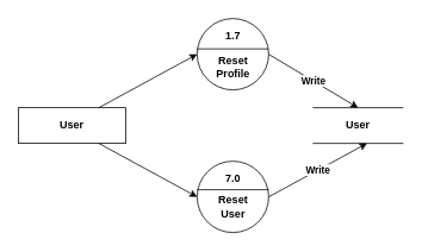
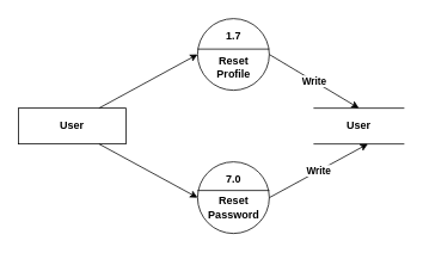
  <mxCell id="0" />
  <mxCell id="1" parent="0" />
  <mxCell id="2" value="&lt;b&gt;User&lt;/b&gt;" style="rounded=0;whiteSpace=wrap;html=1;" parent="1" vertex="1"><mxGeometry x="20" y="120" width="120" height="40" as="geometry" /></mxCell>
  <mxCell id="3" value="" style="ellipse;whiteSpace=wrap;html=1;aspect=fixed;" parent="1" vertex="1"><mxGeometry x="220" y="20" width="80" height="80" as="geometry" /></mxCell>
  <mxCell id="4" value="" style="endArrow=none;html=1;rounded=0;exitX=0;exitY=0.5;exitDx=0;exitDy=0;entryX=1;entryY=0.5;entryDx=0;entryDy=0;" parent="1" edge="1"><mxGeometry width="50" height="50" relative="1" as="geometry"><mxPoint x="220" y="54" as="sourcePoint" /><mxPoint x="300" y="54" as="targetPoint" /></mxGeometry></mxCell>
  <mxCell id="5" value="" style="ellipse;whiteSpace=wrap;html=1;aspect=fixed;" parent="1" vertex="1"><mxGeometry x="220" y="180" width="80" height="80" as="geometry" /></mxCell>
  <mxCell id="6" value="" style="endArrow=none;html=1;rounded=0;exitX=0;exitY=0.5;exitDx=0;exitDy=0;entryX=1;entryY=0.5;entryDx=0;entryDy=0;" parent="1" edge="1"><mxGeometry width="50" height="50" relative="1" as="geometry"><mxPoint x="220" y="212" as="sourcePoint" /><mxPoint x="300" y="212" as="targetPoint" /></mxGeometry></mxCell>
  <mxCell id="7" value="&lt;b&gt;User&lt;/b&gt;" style="shape=partialRectangle;whiteSpace=wrap;html=1;left=0;right=0;fillColor=none;" parent="1" vertex="1"><mxGeometry x="350" y="120" width="100" height="40" as="geometry" /></mxCell>
  <mxCell id="8" style="rounded=0;orthogonalLoop=1;jettySize=auto;html=1;exitX=0.75;exitY=0;exitDx=0;exitDy=0;entryX=0;entryY=0.5;entryDx=0;entryDy=0;" parent="1" source="2" target="3" edge="1"><mxGeometry relative="1" as="geometry"><mxPoint x="205" y="120" as="targetPoint" /><mxPoint x="138.284" y="111.716" as="sourcePoint" /></mxGeometry></mxCell>
  <mxCell id="9" style="rounded=0;orthogonalLoop=1;jettySize=auto;html=1;exitX=0.75;exitY=1;exitDx=0;exitDy=0;" parent="1" source="2" edge="1"><mxGeometry relative="1" as="geometry"><mxPoint x="220" y="220" as="targetPoint" /><mxPoint x="138.284" y="168.284" as="sourcePoint" /></mxGeometry></mxCell>
  <mxCell id="10" value="&lt;b&gt;Reset&lt;br&gt;Profile&lt;br&gt;&lt;/b&gt;" style="text;html=1;resizable=0;autosize=1;align=center;verticalAlign=middle;points=[];fillColor=none;strokeColor=none;rounded=0;" parent="1" vertex="1"><mxGeometry x="230" y="59" width="60" height="30" as="geometry" /></mxCell>
- <mxCell id="11" value="&lt;b&gt;Reset&lt;br&gt;User&lt;br&gt;&lt;/b&gt;" style="text;html=1;resizable=0;autosize=1;align=center;verticalAlign=middle;points=[];fillColor=none;strokeColor=none;rounded=0;" parent="1" vertex="1"><mxGeometry x="225" y="216" width="70" height="30" as="geometry" /></mxCell>
+ <mxCell id="11" value="&lt;b&gt;Reset&lt;br&gt;Password&lt;br&gt;&lt;/b&gt;" style="text;html=1;resizable=0;autosize=1;align=center;verticalAlign=middle;points=[];fillColor=none;strokeColor=none;rounded=0;" parent="1" vertex="1"><mxGeometry x="225" y="216" width="70" height="30" as="geometry" /></mxCell>
  <mxCell id="12" value="&lt;b&gt;1.7&lt;/b&gt;" style="text;html=1;resizable=0;autosize=1;align=center;verticalAlign=middle;points=[];fillColor=none;strokeColor=none;rounded=0;" parent="1" vertex="1"><mxGeometry x="245" y="30" width="30" height="20" as="geometry" /></mxCell>
  <mxCell id="13" value="&lt;b&gt;7.0&lt;/b&gt;" style="text;html=1;resizable=0;autosize=1;align=center;verticalAlign=middle;points=[];fillColor=none;strokeColor=none;rounded=0;" parent="1" vertex="1"><mxGeometry x="245" y="190" width="30" height="20" as="geometry" /></mxCell>
  <mxCell id="14" value="&lt;b&gt;Write&lt;/b&gt;" style="rounded=0;orthogonalLoop=1;jettySize=auto;html=1;entryX=0.5;entryY=0;entryDx=0;entryDy=0;" parent="1" target="7" edge="1"><mxGeometry relative="1" as="geometry"><mxPoint x="401.72" y="101.72" as="targetPoint" /><mxPoint x="300" y="60" as="sourcePoint" /></mxGeometry></mxCell>
  <mxCell id="15" value="&lt;b&gt;Write&lt;/b&gt;" style="rounded=0;orthogonalLoop=1;jettySize=auto;html=1;exitX=0.75;exitY=0;exitDx=0;exitDy=0;entryX=0;entryY=0.5;entryDx=0;entryDy=0;" parent="1" edge="1"><mxGeometry relative="1" as="geometry"><mxPoint x="410" y="160" as="targetPoint" /><mxPoint x="300" y="220" as="sourcePoint" /></mxGeometry></mxCell>
